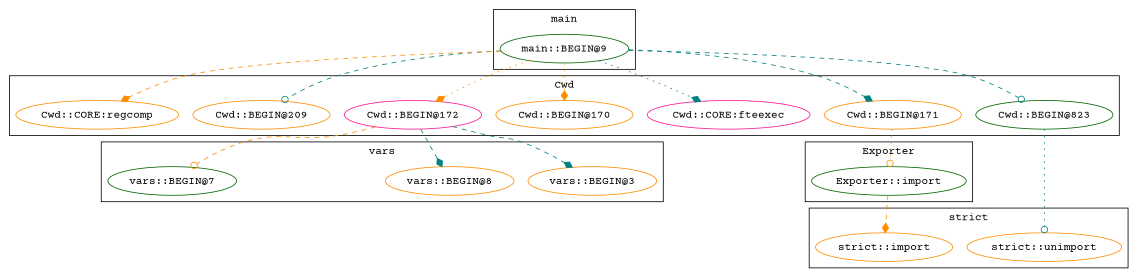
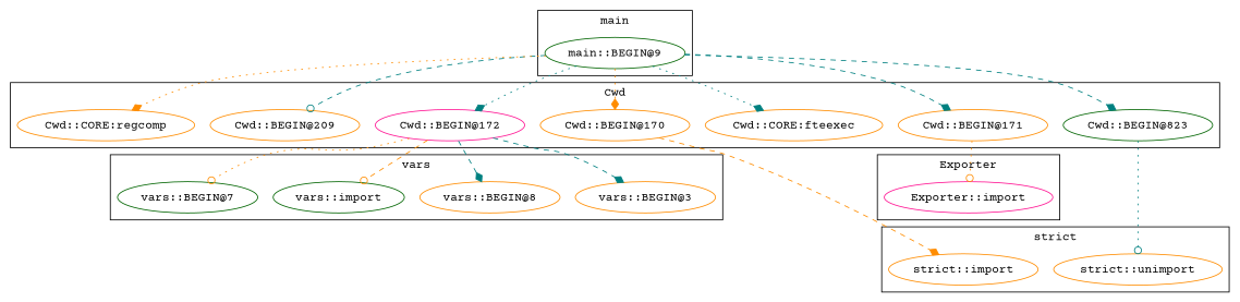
  digraph {
    fontname="Courier Prime"
    node [color=darkorange fontname="Courier Prime"]
    edge [arrowhead=diamond color=teal fontname="Courier Prime" style=dashed]
-   "Exporter::import" [color=darkgreen]
+   "Exporter::import" [color=deeppink]
    "vars::BEGIN@3"
    "vars::BEGIN@8"
+   "vars::import" [color=darkgreen]
    "vars::BEGIN@7" [color=darkgreen]
    "main::BEGIN@9" [color=darkgreen]
    "strict::import"
    "strict::unimport"
    "Cwd::BEGIN@172" [color=deeppink]
    "Cwd::BEGIN@170"
-   "Cwd::CORE:fteexec" [color=deeppink]
+   "Cwd::CORE:fteexec"
    "Cwd::BEGIN@171"
    "Cwd::BEGIN@823" [color=darkgreen]
    "Cwd::BEGIN@209"
    "Cwd::CORE:regcomp"
    subgraph cluster_1 {
      label=Exporter
      "Exporter::import"
    }
    subgraph cluster_2 {
      label=vars
      "vars::BEGIN@3"
      "vars::BEGIN@8"
+     "vars::import"
      "vars::BEGIN@7"
    }
    subgraph cluster_3 {
      label=main
      "main::BEGIN@9"
    }
    subgraph cluster_4 {
      label="strict"
      "strict::import"
      "strict::unimport"
    }
    subgraph cluster_5 {
      label=Cwd
      "Cwd::BEGIN@172"
      "Cwd::BEGIN@170"
      "Cwd::CORE:fteexec"
      "Cwd::BEGIN@171"
      "Cwd::BEGIN@823"
      "Cwd::BEGIN@209"
      "Cwd::CORE:regcomp"
    }
-   "main::BEGIN@9" -> "Cwd::BEGIN@172" [color=darkorange style=dotted]
+   "main::BEGIN@9" -> "Cwd::BEGIN@172" [style=dotted]
    "main::BEGIN@9" -> "Cwd::BEGIN@170" [color=darkorange style=dotted]
    "main::BEGIN@9" -> "Cwd::CORE:fteexec" [style=dotted]
    "main::BEGIN@9" -> "Cwd::BEGIN@171"
-   "main::BEGIN@9" -> "Cwd::BEGIN@823" [arrowhead=odot]
+   "main::BEGIN@9" -> "Cwd::BEGIN@823"
    "main::BEGIN@9" -> "Cwd::BEGIN@209" [arrowhead=odot]
-   "main::BEGIN@9" -> "Cwd::CORE:regcomp" [color=darkorange]
+   "main::BEGIN@9" -> "Cwd::CORE:regcomp" [color=darkorange style=dotted]
    "Cwd::BEGIN@172" -> "vars::BEGIN@3"
    "Cwd::BEGIN@172" -> "vars::BEGIN@8"
-   "Cwd::BEGIN@172" -> "vars::BEGIN@7" [arrowhead=odot color=darkorange]
-   "Exporter::import" -> "strict::import" [color=darkorange]
+   "Cwd::BEGIN@172" -> "vars::import" [arrowhead=odot color=darkorange]
+   "Cwd::BEGIN@172" -> "vars::BEGIN@7" [arrowhead=odot color=darkorange style=dotted]
+   "Cwd::BEGIN@170" -> "strict::import" [color=darkorange]
    "Cwd::BEGIN@171" -> "Exporter::import" [arrowhead=odot color=darkorange style=dotted]
    "Cwd::BEGIN@823" -> "strict::unimport" [arrowhead=odot style=dotted]
  }
